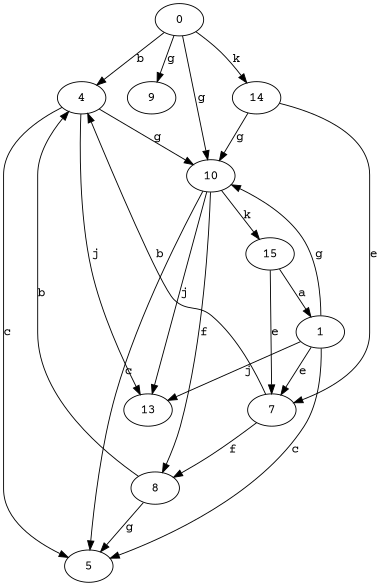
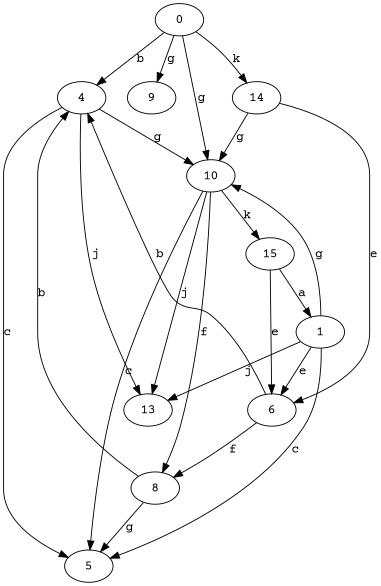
  strict digraph {
    fontname="Courier Prime"
    node [fontname="Courier Prime"]
    edge [fontname="Courier Prime"]
    0
    4
    9
    10
    14
    5
    13
    8
    15
-   7
+   7 [label=6]
    1
    0 -> 4 [label=b]
    0 -> 9 [label=g]
    0 -> 10 [label=g]
    0 -> 14 [label=k]
    4 -> 10 [label=g]
    4 -> 5 [label=c]
    4 -> 13 [label=j]
    10 -> 5 [label=c]
    10 -> 13 [label=j]
    10 -> 8 [label=f]
    10 -> 15 [label=k]
    14 -> 10 [label=g]
    14 -> 7 [label=e]
    8 -> 4 [label=b]
    8 -> 5 [label=g]
    15 -> 7 [label=e]
    15 -> 1 [label=a]
    7 -> 4 [label=b]
    7 -> 8 [label=f]
    1 -> 10 [label=g]
    1 -> 5 [label=c]
    1 -> 13 [label=j]
    1 -> 7 [label=e]
  }
